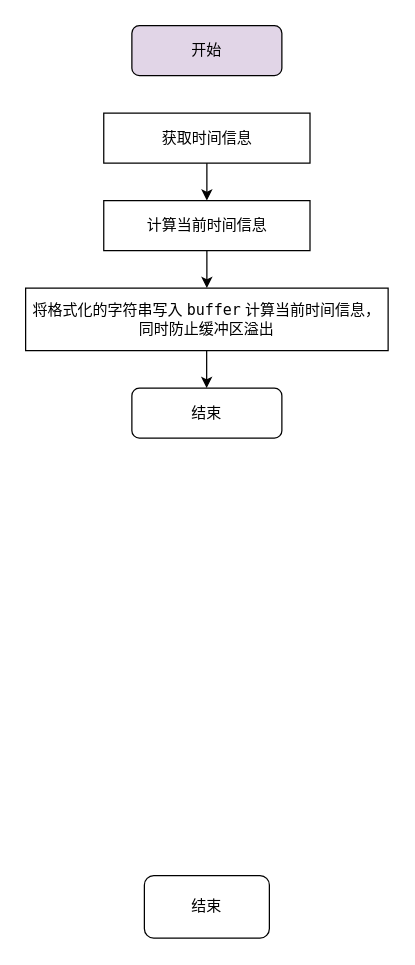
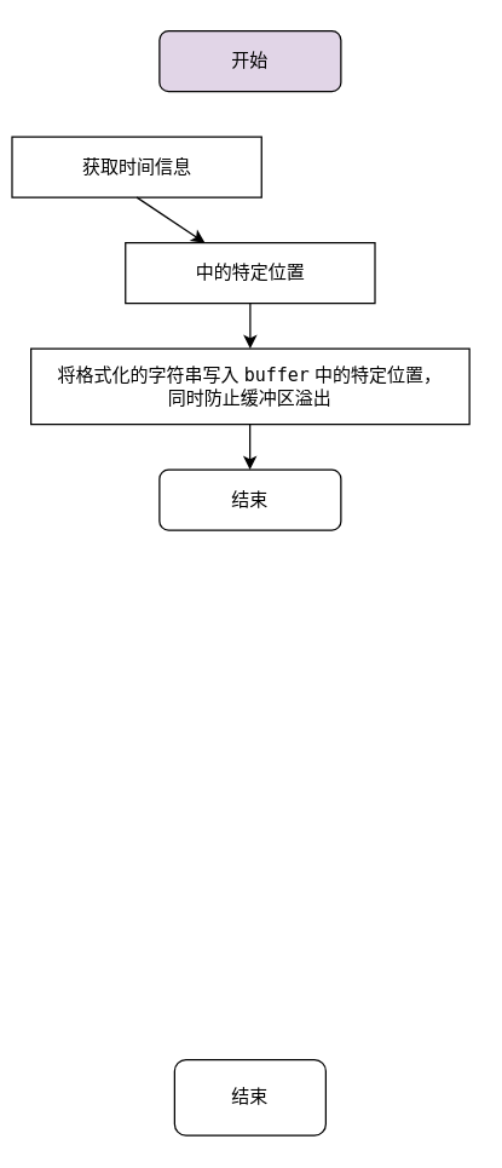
  <mxCell id="0" />
  <mxCell id="1" parent="0" />
- <mxCell id="2" value="将格式化的字符串写入 &lt;code&gt;buffer&lt;/code&gt; 计算当前时间信息，&lt;br&gt;同时防止缓冲区溢出" style="rounded=0;whiteSpace=wrap;html=1;" vertex="1" parent="1"><mxGeometry x="20" y="230" width="290" height="50" as="geometry" /></mxCell>
- <mxCell id="3" value="计算当前时间信息" style="rounded=0;whiteSpace=wrap;html=1;" vertex="1" parent="1"><mxGeometry x="82.5" y="160" width="165" height="40" as="geometry" /></mxCell>
+ <mxCell id="2" value="将格式化的字符串写入 &lt;code&gt;buffer&lt;/code&gt; 中的特定位置，&lt;br&gt;同时防止缓冲区溢出" style="rounded=0;whiteSpace=wrap;html=1;" vertex="1" parent="1"><mxGeometry x="20" y="230" width="290" height="50" as="geometry" /></mxCell>
+ <mxCell id="3" value="中的特定位置" style="rounded=0;whiteSpace=wrap;html=1;" vertex="1" parent="1"><mxGeometry x="82.5" y="160" width="165" height="40" as="geometry" /></mxCell>
  <mxCell id="4" value="" style="endArrow=classic;html=1;rounded=0;exitX=0.5;exitY=1;exitDx=0;exitDy=0;" edge="1" parent="1" source="3" target="2"><mxGeometry width="50" height="50" relative="1" as="geometry"><mxPoint x="330" y="330" as="sourcePoint" /><mxPoint x="380" y="280" as="targetPoint" /></mxGeometry></mxCell>
  <mxCell id="5" value="" style="endArrow=classic;html=1;rounded=0;exitX=0.5;exitY=1;exitDx=0;exitDy=0;" edge="1" parent="1"><mxGeometry width="50" height="50" relative="1" as="geometry"><mxPoint x="164.83" y="280" as="sourcePoint" /><mxPoint x="164.83" y="310" as="targetPoint" /></mxGeometry></mxCell>
  <mxCell id="6" value="开始" style="rounded=1;whiteSpace=wrap;html=1;fillColor=#e1d5e7;" vertex="1" parent="1"><mxGeometry x="105" y="20" width="120" height="40" as="geometry" /></mxCell>
  <mxCell id="7" value="结束" style="rounded=1;whiteSpace=wrap;html=1;" vertex="1" parent="1"><mxGeometry x="115" y="700" width="100" height="50" as="geometry" /></mxCell>
- <mxCell id="8" value="获取时间信息" style="rounded=0;whiteSpace=wrap;html=1;" vertex="1" parent="1"><mxGeometry x="82.5" y="90" width="165" height="40" as="geometry" /></mxCell>
+ <mxCell id="8" value="获取时间信息" style="rounded=0;whiteSpace=wrap;html=1;" vertex="1" parent="1"><mxGeometry x="7.5" y="90" width="165" height="40" as="geometry" /></mxCell>
  <mxCell id="9" value="结束" style="rounded=1;whiteSpace=wrap;html=1;" vertex="1" parent="1"><mxGeometry x="105" y="310" width="120" height="40" as="geometry" /></mxCell>
  <mxCell id="10" value="" style="endArrow=classic;html=1;rounded=0;exitX=0.5;exitY=1;exitDx=0;exitDy=0;" edge="1" parent="1" source="8" target="3"><mxGeometry width="50" height="50" relative="1" as="geometry"><mxPoint x="175" y="210" as="sourcePoint" /><mxPoint x="175" y="240" as="targetPoint" /></mxGeometry></mxCell>
